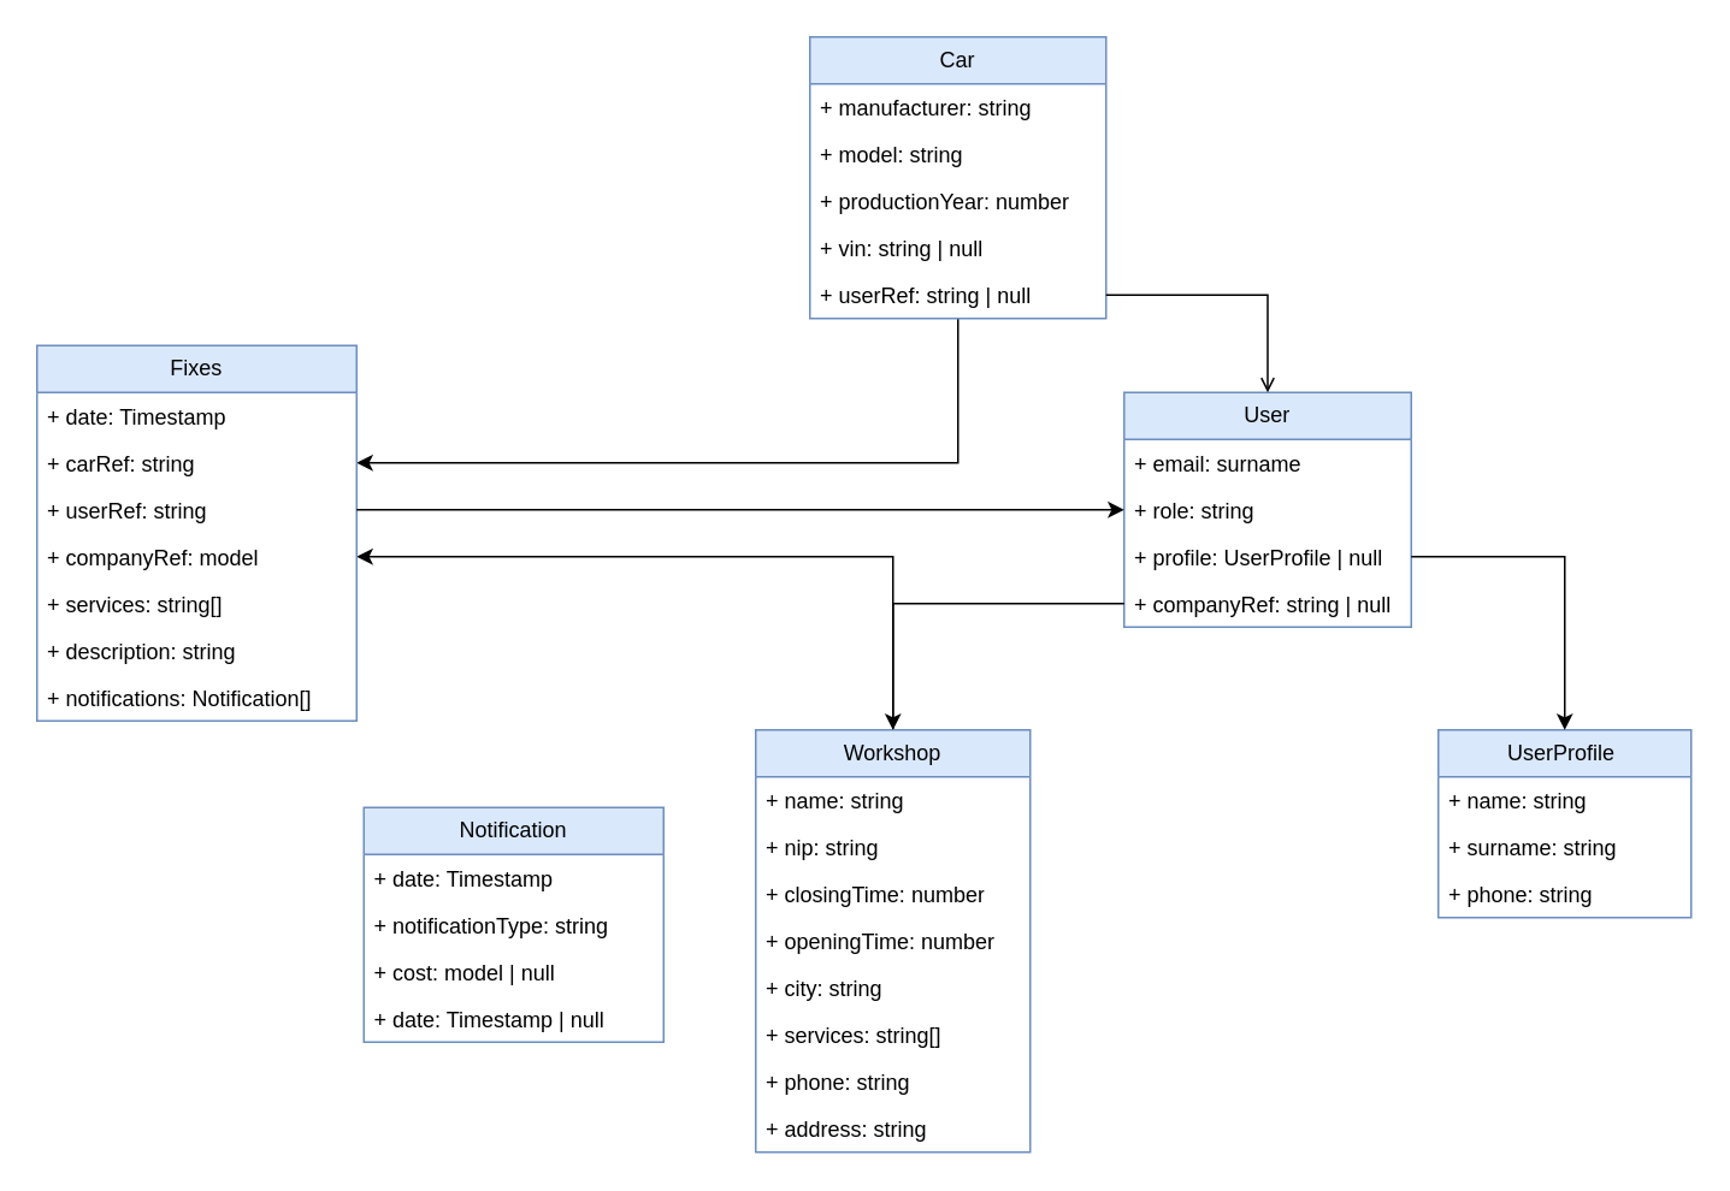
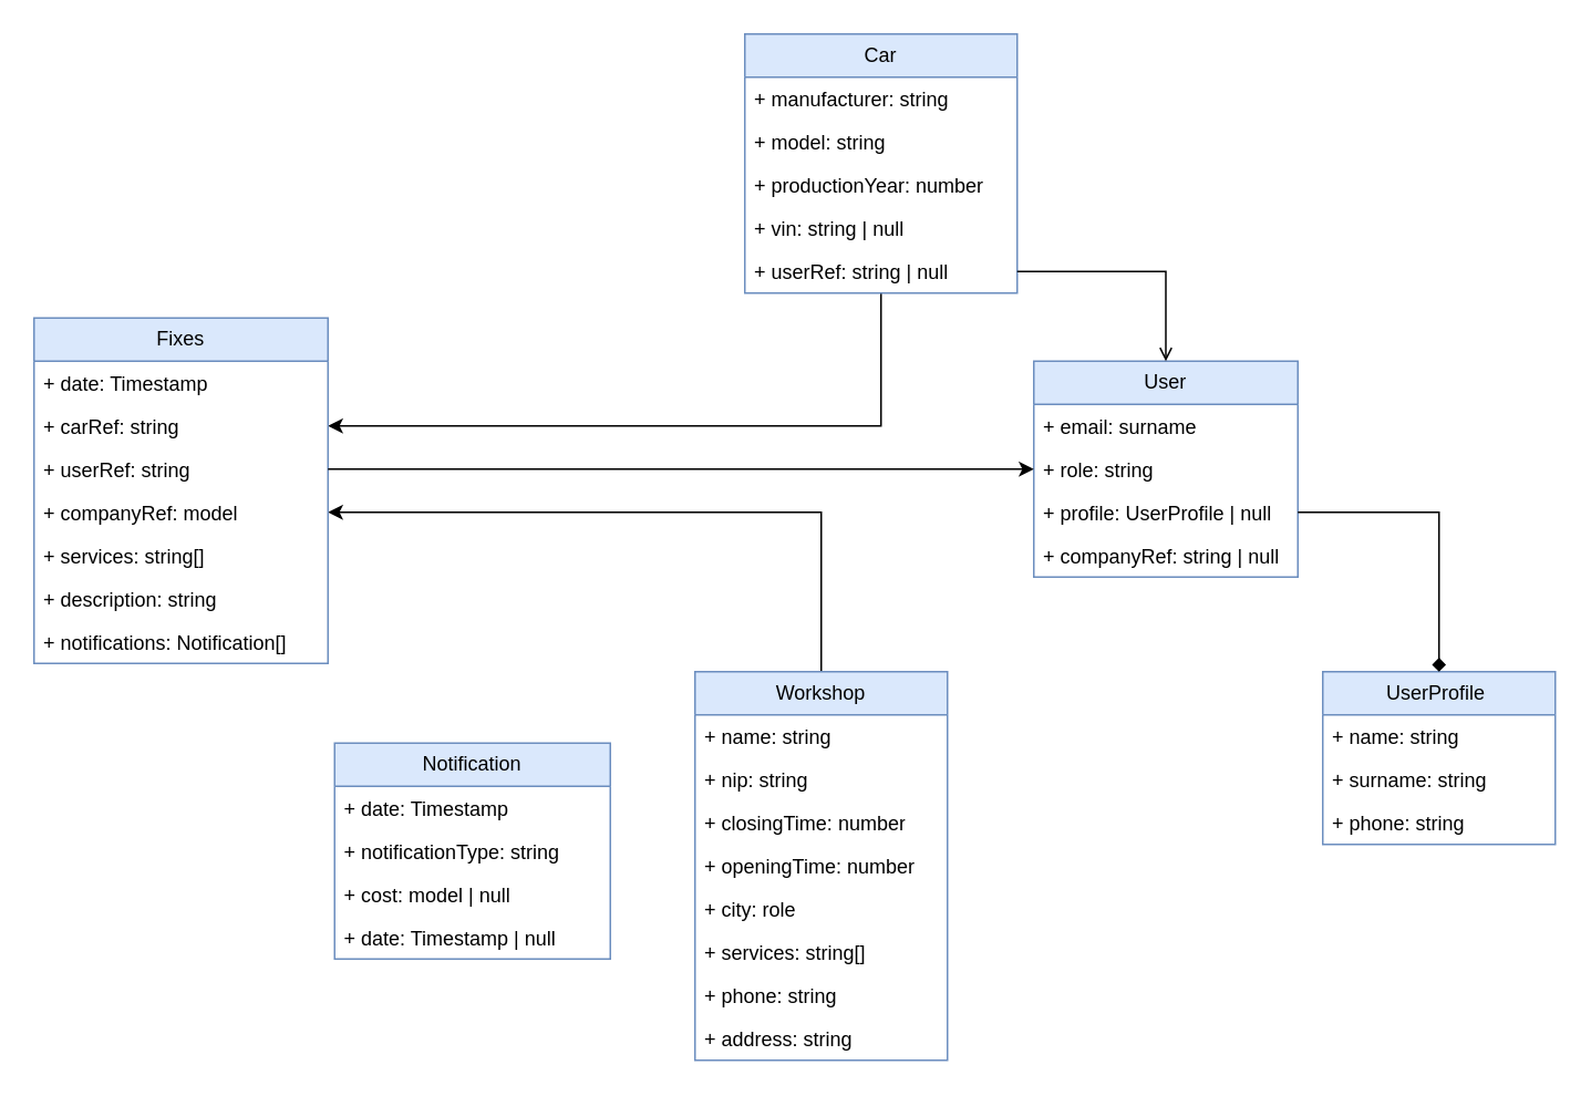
  <mxCell id="0" />
  <mxCell id="1" parent="0" />
  <mxCell id="2" style="edgeStyle=orthogonalEdgeStyle;rounded=0;orthogonalLoop=1;jettySize=auto;html=1;" edge="1" parent="1" source="3" target="33"><mxGeometry relative="1" as="geometry" /></mxCell>
  <mxCell id="3" value="Car" style="swimlane;fontStyle=0;childLayout=stackLayout;horizontal=1;startSize=26;fillColor=#dae8fc;horizontalStack=0;resizeParent=1;resizeParentMax=0;resizeLast=0;collapsible=1;marginBottom=0;whiteSpace=wrap;html=1;strokeColor=#6c8ebf;" vertex="1" parent="1"><mxGeometry x="448" y="20" width="164" height="156" as="geometry" /></mxCell>
  <mxCell id="4" value="+ manufacturer: string" style="text;strokeColor=none;fillColor=none;align=left;verticalAlign=top;spacingLeft=4;spacingRight=4;overflow=hidden;rotatable=0;points=[[0,0.5],[1,0.5]];portConstraint=eastwest;whiteSpace=wrap;html=1;" vertex="1" parent="3"><mxGeometry y="26" width="164" height="26" as="geometry" /></mxCell>
  <mxCell id="5" value="+ model: string" style="text;strokeColor=none;fillColor=none;align=left;verticalAlign=top;spacingLeft=4;spacingRight=4;overflow=hidden;rotatable=0;points=[[0,0.5],[1,0.5]];portConstraint=eastwest;whiteSpace=wrap;html=1;" vertex="1" parent="3"><mxGeometry y="52" width="164" height="26" as="geometry" /></mxCell>
  <mxCell id="6" value="+ productionYear: number" style="text;strokeColor=none;fillColor=none;align=left;verticalAlign=top;spacingLeft=4;spacingRight=4;overflow=hidden;rotatable=0;points=[[0,0.5],[1,0.5]];portConstraint=eastwest;whiteSpace=wrap;html=1;" vertex="1" parent="3"><mxGeometry y="78" width="164" height="26" as="geometry" /></mxCell>
  <mxCell id="7" value="+ vin: string | null" style="text;strokeColor=none;fillColor=none;align=left;verticalAlign=top;spacingLeft=4;spacingRight=4;overflow=hidden;rotatable=0;points=[[0,0.5],[1,0.5]];portConstraint=eastwest;whiteSpace=wrap;html=1;" vertex="1" parent="3"><mxGeometry y="104" width="164" height="26" as="geometry" /></mxCell>
  <mxCell id="8" value="+ userRef: string | null" style="text;strokeColor=none;fillColor=none;align=left;verticalAlign=top;spacingLeft=4;spacingRight=4;overflow=hidden;rotatable=0;points=[[0,0.5],[1,0.5]];portConstraint=eastwest;whiteSpace=wrap;html=1;" vertex="1" parent="3"><mxGeometry y="130" width="164" height="26" as="geometry" /></mxCell>
  <mxCell id="9" value="User" style="swimlane;fontStyle=0;childLayout=stackLayout;horizontal=1;startSize=26;horizontalStack=0;resizeParent=1;resizeParentMax=0;resizeLast=0;collapsible=1;marginBottom=0;whiteSpace=wrap;html=1;fillColor=#dae8fc;strokeColor=#6c8ebf;" vertex="1" parent="1"><mxGeometry x="622" y="217" width="159" height="130" as="geometry" /></mxCell>
  <mxCell id="10" value="+ email: surname" style="text;strokeColor=none;fillColor=none;align=left;verticalAlign=top;spacingLeft=4;spacingRight=4;overflow=hidden;rotatable=0;points=[[0,0.5],[1,0.5]];portConstraint=eastwest;whiteSpace=wrap;html=1;" vertex="1" parent="9"><mxGeometry y="26" width="159" height="26" as="geometry" /></mxCell>
  <mxCell id="11" value="+ role: string" style="text;strokeColor=none;fillColor=none;align=left;verticalAlign=top;spacingLeft=4;spacingRight=4;overflow=hidden;rotatable=0;points=[[0,0.5],[1,0.5]];portConstraint=eastwest;whiteSpace=wrap;html=1;" vertex="1" parent="9"><mxGeometry y="52" width="159" height="26" as="geometry" /></mxCell>
  <mxCell id="12" value="+ profile: UserProfile | null" style="text;strokeColor=none;fillColor=none;align=left;verticalAlign=top;spacingLeft=4;spacingRight=4;overflow=hidden;rotatable=0;points=[[0,0.5],[1,0.5]];portConstraint=eastwest;whiteSpace=wrap;html=1;" vertex="1" parent="9"><mxGeometry y="78" width="159" height="26" as="geometry" /></mxCell>
  <mxCell id="13" value="+ companyRef: string | null" style="text;strokeColor=none;fillColor=none;align=left;verticalAlign=top;spacingLeft=4;spacingRight=4;overflow=hidden;rotatable=0;points=[[0,0.5],[1,0.5]];portConstraint=eastwest;whiteSpace=wrap;html=1;" vertex="1" parent="9"><mxGeometry y="104" width="159" height="26" as="geometry" /></mxCell>
  <mxCell id="14" value="&lt;span style=&quot;text-align: left;&quot;&gt;UserProfile&amp;nbsp;&lt;/span&gt;" style="swimlane;fontStyle=0;childLayout=stackLayout;horizontal=1;startSize=26;fillColor=#dae8fc;horizontalStack=0;resizeParent=1;resizeParentMax=0;resizeLast=0;collapsible=1;marginBottom=0;whiteSpace=wrap;html=1;strokeColor=#6c8ebf;" vertex="1" parent="1"><mxGeometry x="796" y="404" width="140" height="104" as="geometry" /></mxCell>
  <mxCell id="15" value="+ name: string" style="text;strokeColor=none;fillColor=none;align=left;verticalAlign=top;spacingLeft=4;spacingRight=4;overflow=hidden;rotatable=0;points=[[0,0.5],[1,0.5]];portConstraint=eastwest;whiteSpace=wrap;html=1;" vertex="1" parent="14"><mxGeometry y="26" width="140" height="26" as="geometry" /></mxCell>
  <mxCell id="16" value="+ surname: string" style="text;strokeColor=none;fillColor=none;align=left;verticalAlign=top;spacingLeft=4;spacingRight=4;overflow=hidden;rotatable=0;points=[[0,0.5],[1,0.5]];portConstraint=eastwest;whiteSpace=wrap;html=1;" vertex="1" parent="14"><mxGeometry y="52" width="140" height="26" as="geometry" /></mxCell>
  <mxCell id="17" value="+ phone: string" style="text;strokeColor=none;fillColor=none;align=left;verticalAlign=top;spacingLeft=4;spacingRight=4;overflow=hidden;rotatable=0;points=[[0,0.5],[1,0.5]];portConstraint=eastwest;whiteSpace=wrap;html=1;" vertex="1" parent="14"><mxGeometry y="78" width="140" height="26" as="geometry" /></mxCell>
  <mxCell id="18" style="edgeStyle=orthogonalEdgeStyle;rounded=0;orthogonalLoop=1;jettySize=auto;html=1;" edge="1" parent="1" source="19" target="35"><mxGeometry relative="1" as="geometry" /></mxCell>
  <mxCell id="19" value="Workshop" style="swimlane;fontStyle=0;childLayout=stackLayout;horizontal=1;startSize=26;fillColor=#dae8fc;horizontalStack=0;resizeParent=1;resizeParentMax=0;resizeLast=0;collapsible=1;marginBottom=0;whiteSpace=wrap;html=1;strokeColor=#6c8ebf;" vertex="1" parent="1"><mxGeometry x="418" y="404" width="152" height="234" as="geometry" /></mxCell>
  <mxCell id="20" value="+ name: string" style="text;strokeColor=none;fillColor=none;align=left;verticalAlign=top;spacingLeft=4;spacingRight=4;overflow=hidden;rotatable=0;points=[[0,0.5],[1,0.5]];portConstraint=eastwest;whiteSpace=wrap;html=1;" vertex="1" parent="19"><mxGeometry y="26" width="152" height="26" as="geometry" /></mxCell>
  <mxCell id="21" value="+ nip: string" style="text;strokeColor=none;fillColor=none;align=left;verticalAlign=top;spacingLeft=4;spacingRight=4;overflow=hidden;rotatable=0;points=[[0,0.5],[1,0.5]];portConstraint=eastwest;whiteSpace=wrap;html=1;" vertex="1" parent="19"><mxGeometry y="52" width="152" height="26" as="geometry" /></mxCell>
  <mxCell id="22" value="+ closingTime: number" style="text;strokeColor=none;fillColor=none;align=left;verticalAlign=top;spacingLeft=4;spacingRight=4;overflow=hidden;rotatable=0;points=[[0,0.5],[1,0.5]];portConstraint=eastwest;whiteSpace=wrap;html=1;" vertex="1" parent="19"><mxGeometry y="78" width="152" height="26" as="geometry" /></mxCell>
  <mxCell id="23" value="+ openingTime: number" style="text;strokeColor=none;fillColor=none;align=left;verticalAlign=top;spacingLeft=4;spacingRight=4;overflow=hidden;rotatable=0;points=[[0,0.5],[1,0.5]];portConstraint=eastwest;whiteSpace=wrap;html=1;" vertex="1" parent="19"><mxGeometry y="104" width="152" height="26" as="geometry" /></mxCell>
- <mxCell id="24" value="+ city: string" style="text;strokeColor=none;fillColor=none;align=left;verticalAlign=top;spacingLeft=4;spacingRight=4;overflow=hidden;rotatable=0;points=[[0,0.5],[1,0.5]];portConstraint=eastwest;whiteSpace=wrap;html=1;" vertex="1" parent="19"><mxGeometry y="130" width="152" height="26" as="geometry" /></mxCell>
+ <mxCell id="24" value="+ city: role" style="text;strokeColor=none;fillColor=none;align=left;verticalAlign=top;spacingLeft=4;spacingRight=4;overflow=hidden;rotatable=0;points=[[0,0.5],[1,0.5]];portConstraint=eastwest;whiteSpace=wrap;html=1;" vertex="1" parent="19"><mxGeometry y="130" width="152" height="26" as="geometry" /></mxCell>
  <mxCell id="25" value="+ services: string[]" style="text;strokeColor=none;fillColor=none;align=left;verticalAlign=top;spacingLeft=4;spacingRight=4;overflow=hidden;rotatable=0;points=[[0,0.5],[1,0.5]];portConstraint=eastwest;whiteSpace=wrap;html=1;" vertex="1" parent="19"><mxGeometry y="156" width="152" height="26" as="geometry" /></mxCell>
  <mxCell id="26" value="+ phone: string" style="text;strokeColor=none;fillColor=none;align=left;verticalAlign=top;spacingLeft=4;spacingRight=4;overflow=hidden;rotatable=0;points=[[0,0.5],[1,0.5]];portConstraint=eastwest;whiteSpace=wrap;html=1;" vertex="1" parent="19"><mxGeometry y="182" width="152" height="26" as="geometry" /></mxCell>
  <mxCell id="27" value="+ address: string" style="text;strokeColor=none;fillColor=none;align=left;verticalAlign=top;spacingLeft=4;spacingRight=4;overflow=hidden;rotatable=0;points=[[0,0.5],[1,0.5]];portConstraint=eastwest;whiteSpace=wrap;html=1;" vertex="1" parent="19"><mxGeometry y="208" width="152" height="26" as="geometry" /></mxCell>
  <mxCell id="28" style="edgeStyle=orthogonalEdgeStyle;rounded=0;orthogonalLoop=1;jettySize=auto;html=1;endArrow=open;" edge="1" parent="1" source="8" target="9"><mxGeometry relative="1" as="geometry" /></mxCell>
- <mxCell id="29" style="edgeStyle=orthogonalEdgeStyle;rounded=0;orthogonalLoop=1;jettySize=auto;html=1;" edge="1" parent="1" source="12" target="14"><mxGeometry relative="1" as="geometry" /></mxCell>
- <mxCell id="30" style="edgeStyle=orthogonalEdgeStyle;rounded=0;orthogonalLoop=1;jettySize=auto;html=1;" edge="1" parent="1" source="13" target="19"><mxGeometry relative="1" as="geometry" /></mxCell>
+ <mxCell id="29" style="edgeStyle=orthogonalEdgeStyle;rounded=0;orthogonalLoop=1;jettySize=auto;html=1;endArrow=diamond;" edge="1" parent="1" source="12" target="14"><mxGeometry relative="1" as="geometry" /></mxCell>
  <mxCell id="31" value="Fixes" style="swimlane;fontStyle=0;childLayout=stackLayout;horizontal=1;startSize=26;fillColor=#dae8fc;horizontalStack=0;resizeParent=1;resizeParentMax=0;resizeLast=0;collapsible=1;marginBottom=0;whiteSpace=wrap;html=1;strokeColor=#6c8ebf;" vertex="1" parent="1"><mxGeometry x="20" y="191" width="177" height="208" as="geometry" /></mxCell>
  <mxCell id="32" value="+ date: Timestamp" style="text;strokeColor=none;fillColor=none;align=left;verticalAlign=top;spacingLeft=4;spacingRight=4;overflow=hidden;rotatable=0;points=[[0,0.5],[1,0.5]];portConstraint=eastwest;whiteSpace=wrap;html=1;" vertex="1" parent="31"><mxGeometry y="26" width="177" height="26" as="geometry" /></mxCell>
  <mxCell id="33" value="+ carRef: string&amp;nbsp;" style="text;strokeColor=none;fillColor=none;align=left;verticalAlign=top;spacingLeft=4;spacingRight=4;overflow=hidden;rotatable=0;points=[[0,0.5],[1,0.5]];portConstraint=eastwest;whiteSpace=wrap;html=1;" vertex="1" parent="31"><mxGeometry y="52" width="177" height="26" as="geometry" /></mxCell>
  <mxCell id="34" value="+ userRef: string" style="text;strokeColor=none;fillColor=none;align=left;verticalAlign=top;spacingLeft=4;spacingRight=4;overflow=hidden;rotatable=0;points=[[0,0.5],[1,0.5]];portConstraint=eastwest;whiteSpace=wrap;html=1;" vertex="1" parent="31"><mxGeometry y="78" width="177" height="26" as="geometry" /></mxCell>
  <mxCell id="35" value="+ companyRef: model" style="text;strokeColor=none;fillColor=none;align=left;verticalAlign=top;spacingLeft=4;spacingRight=4;overflow=hidden;rotatable=0;points=[[0,0.5],[1,0.5]];portConstraint=eastwest;whiteSpace=wrap;html=1;" vertex="1" parent="31"><mxGeometry y="104" width="177" height="26" as="geometry" /></mxCell>
  <mxCell id="36" value="+ services: string[]" style="text;strokeColor=none;fillColor=none;align=left;verticalAlign=top;spacingLeft=4;spacingRight=4;overflow=hidden;rotatable=0;points=[[0,0.5],[1,0.5]];portConstraint=eastwest;whiteSpace=wrap;html=1;" vertex="1" parent="31"><mxGeometry y="130" width="177" height="26" as="geometry" /></mxCell>
  <mxCell id="37" value="+ description: string" style="text;strokeColor=none;fillColor=none;align=left;verticalAlign=top;spacingLeft=4;spacingRight=4;overflow=hidden;rotatable=0;points=[[0,0.5],[1,0.5]];portConstraint=eastwest;whiteSpace=wrap;html=1;" vertex="1" parent="31"><mxGeometry y="156" width="177" height="26" as="geometry" /></mxCell>
  <mxCell id="38" value="+ notifications: Notification[]" style="text;strokeColor=none;fillColor=none;align=left;verticalAlign=top;spacingLeft=4;spacingRight=4;overflow=hidden;rotatable=0;points=[[0,0.5],[1,0.5]];portConstraint=eastwest;whiteSpace=wrap;html=1;" vertex="1" parent="31"><mxGeometry y="182" width="177" height="26" as="geometry" /></mxCell>
  <mxCell id="39" style="edgeStyle=orthogonalEdgeStyle;rounded=0;orthogonalLoop=1;jettySize=auto;html=1;" edge="1" parent="1" source="34" target="9"><mxGeometry relative="1" as="geometry" /></mxCell>
  <mxCell id="40" value="&lt;span style=&quot;text-align: left;&quot;&gt;Notification&lt;/span&gt;" style="swimlane;fontStyle=0;childLayout=stackLayout;horizontal=1;startSize=26;fillColor=#dae8fc;horizontalStack=0;resizeParent=1;resizeParentMax=0;resizeLast=0;collapsible=1;marginBottom=0;whiteSpace=wrap;html=1;strokeColor=#6c8ebf;" vertex="1" parent="1"><mxGeometry x="201" y="447" width="166" height="130" as="geometry" /></mxCell>
  <mxCell id="41" value="+ date: Timestamp" style="text;strokeColor=none;fillColor=none;align=left;verticalAlign=top;spacingLeft=4;spacingRight=4;overflow=hidden;rotatable=0;points=[[0,0.5],[1,0.5]];portConstraint=eastwest;whiteSpace=wrap;html=1;" vertex="1" parent="40"><mxGeometry y="26" width="166" height="26" as="geometry" /></mxCell>
  <mxCell id="42" value="+ notificationType: string" style="text;strokeColor=none;fillColor=none;align=left;verticalAlign=top;spacingLeft=4;spacingRight=4;overflow=hidden;rotatable=0;points=[[0,0.5],[1,0.5]];portConstraint=eastwest;whiteSpace=wrap;html=1;" vertex="1" parent="40"><mxGeometry y="52" width="166" height="26" as="geometry" /></mxCell>
  <mxCell id="43" value="+ cost: model | null" style="text;strokeColor=none;fillColor=none;align=left;verticalAlign=top;spacingLeft=4;spacingRight=4;overflow=hidden;rotatable=0;points=[[0,0.5],[1,0.5]];portConstraint=eastwest;whiteSpace=wrap;html=1;" vertex="1" parent="40"><mxGeometry y="78" width="166" height="26" as="geometry" /></mxCell>
  <mxCell id="44" value="+ date: Timestamp | null" style="text;strokeColor=none;fillColor=none;align=left;verticalAlign=top;spacingLeft=4;spacingRight=4;overflow=hidden;rotatable=0;points=[[0,0.5],[1,0.5]];portConstraint=eastwest;whiteSpace=wrap;html=1;" vertex="1" parent="40"><mxGeometry y="104" width="166" height="26" as="geometry" /></mxCell>
